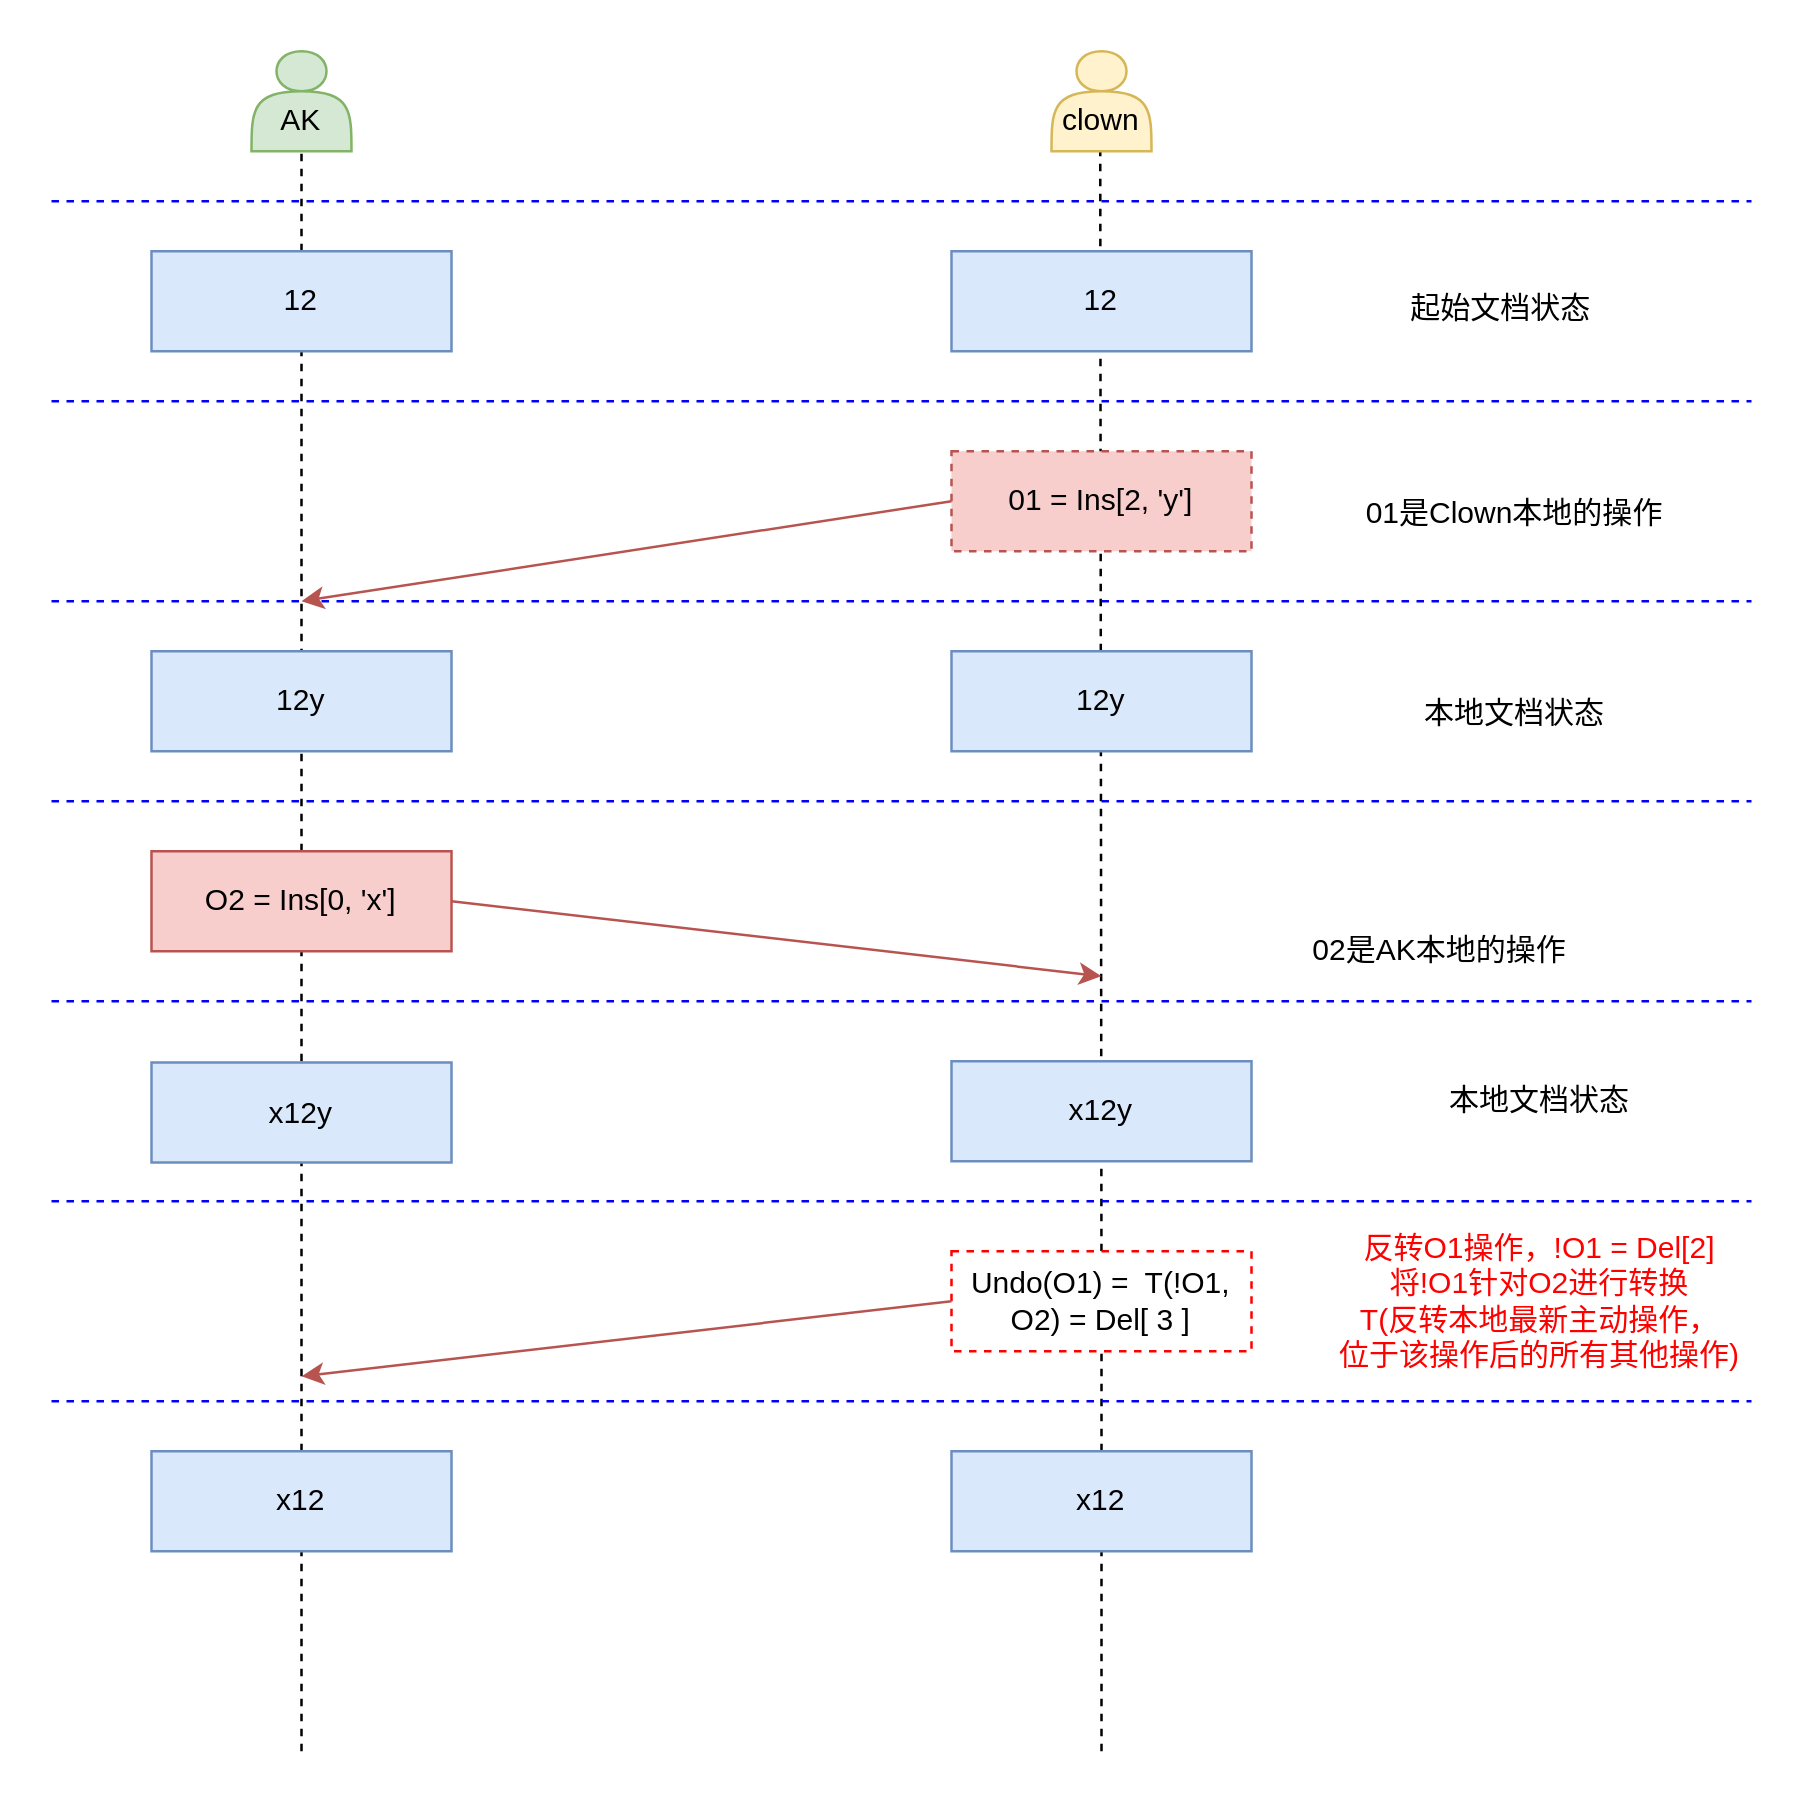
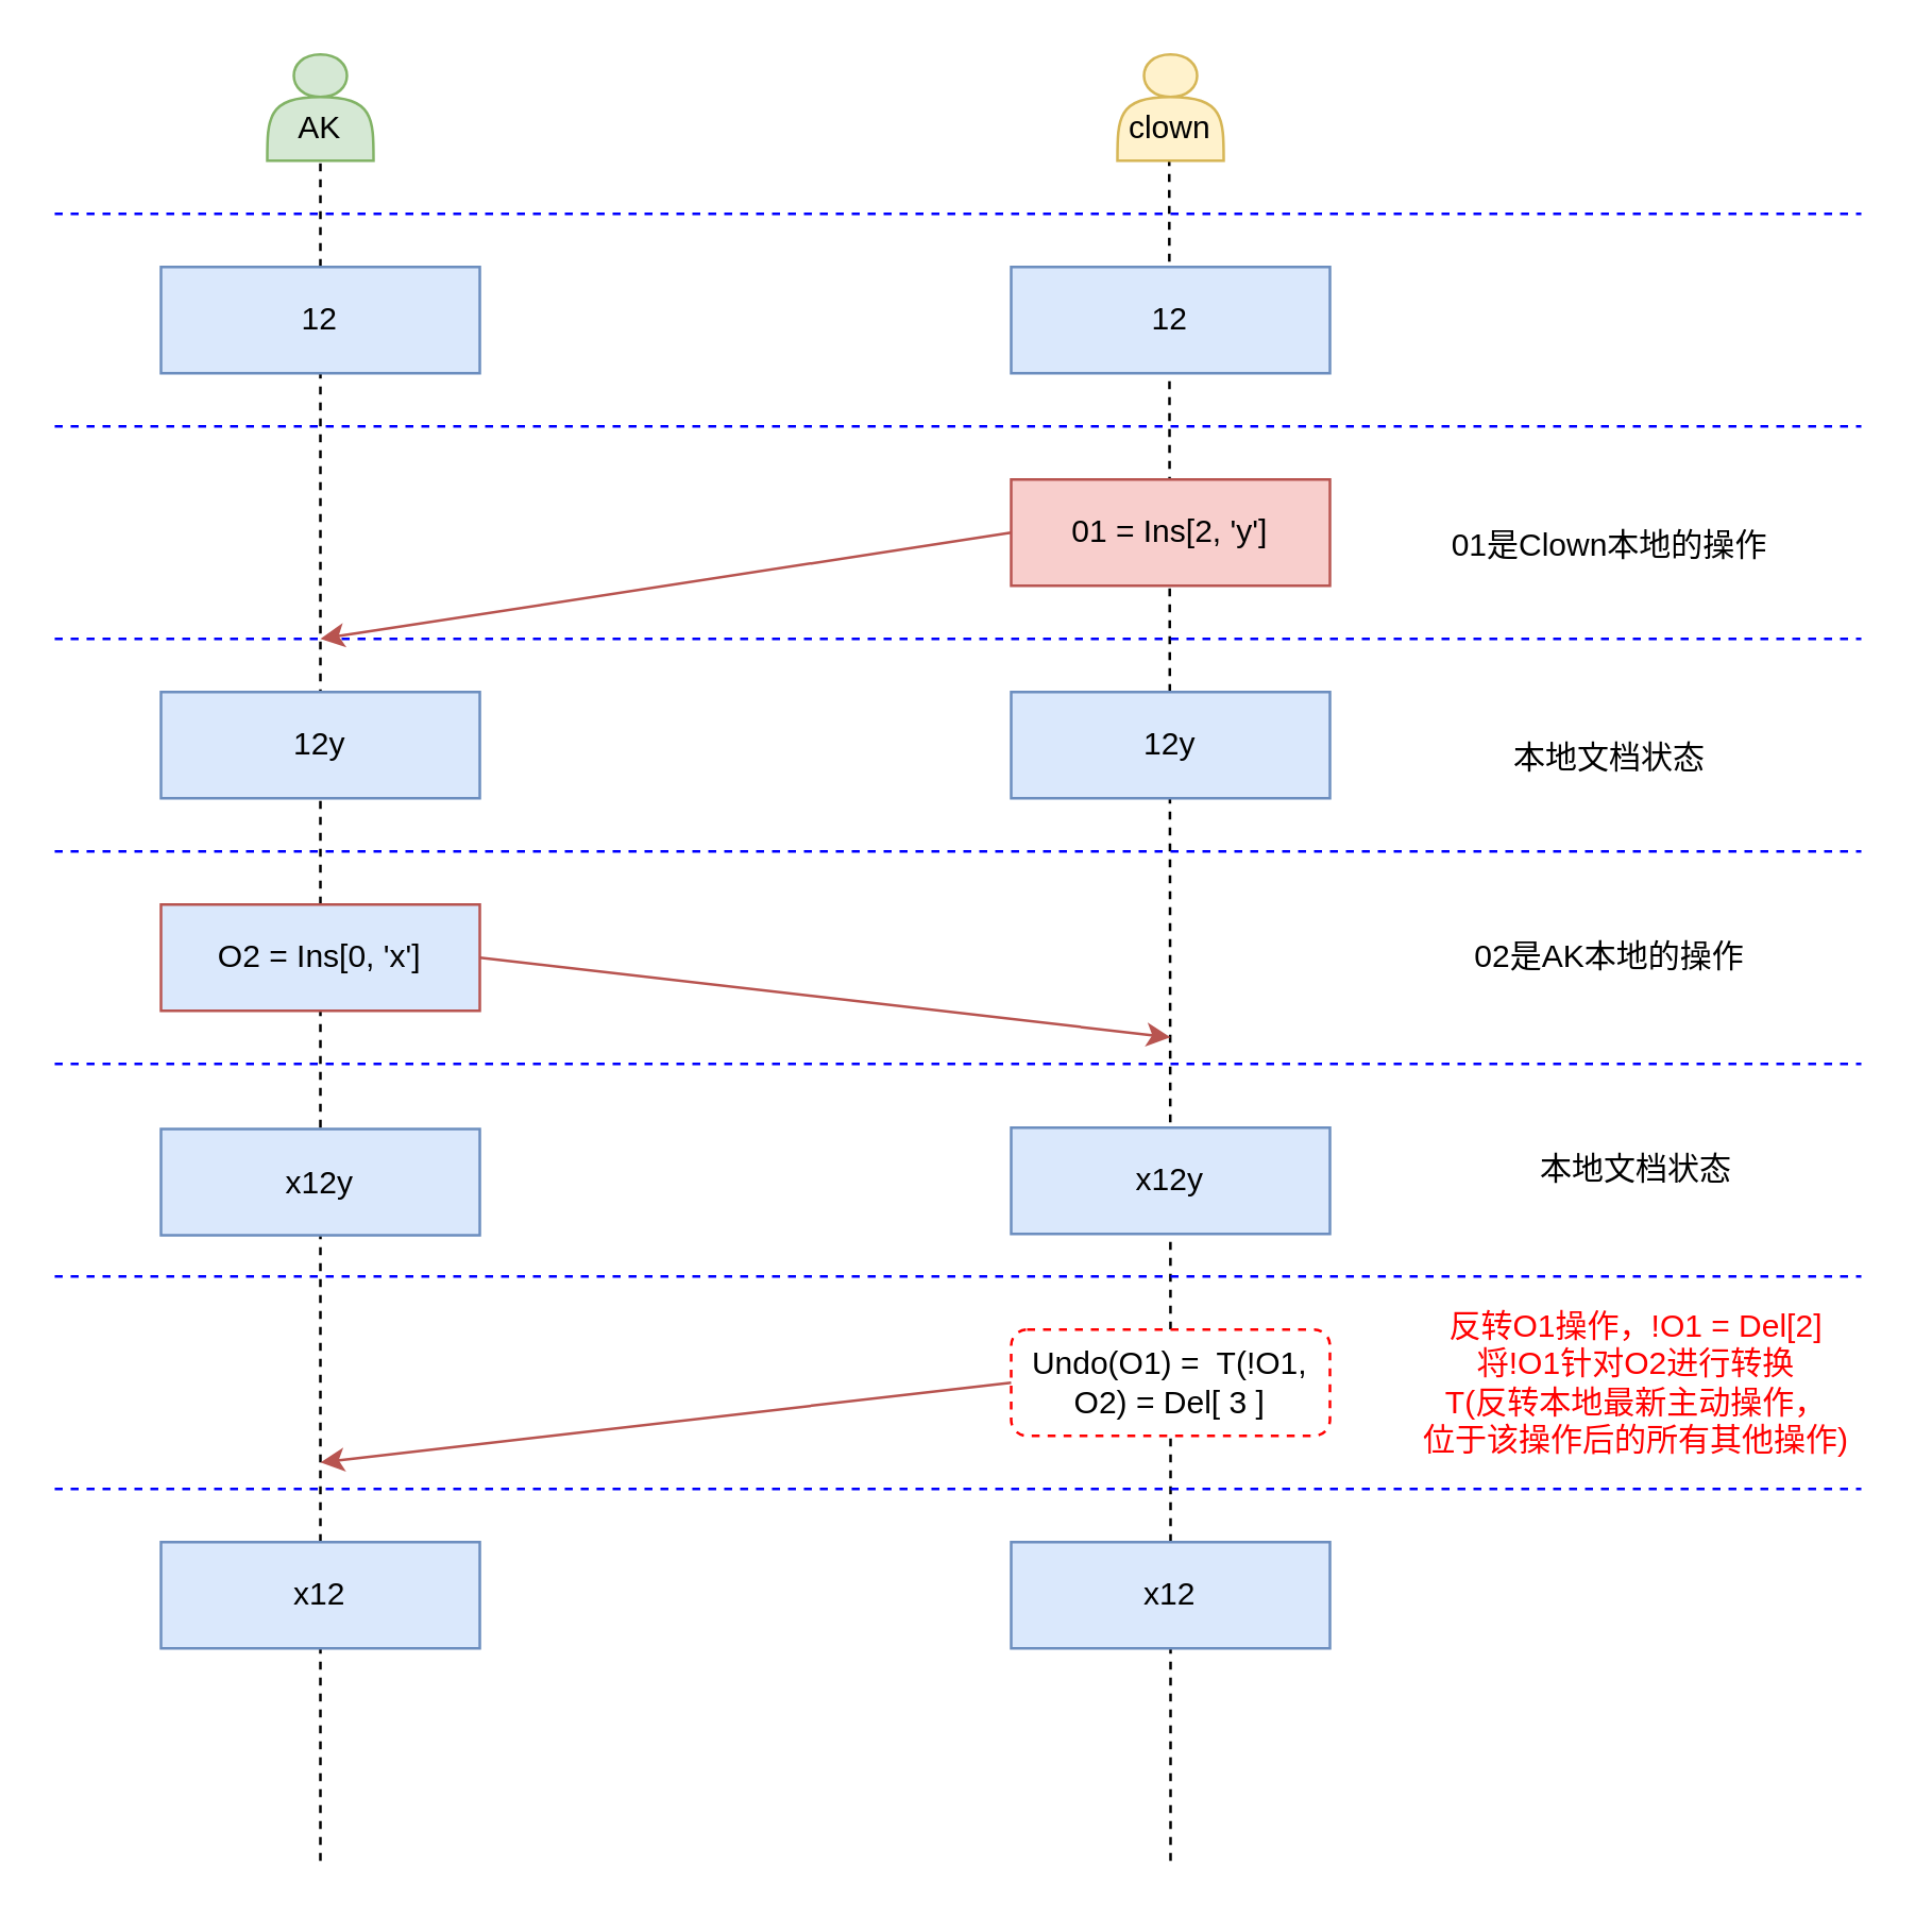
  <mxCell id="0" />
  <mxCell id="1" parent="0" />
  <mxCell id="2" value="" style="endArrow=none;html=1;entryX=0.5;entryY=1;entryDx=0;entryDy=0;dashed=1;" parent="1" edge="1" source="28"><mxGeometry width="50" height="50" relative="1" as="geometry"><mxPoint x="440" y="700" as="sourcePoint" /><mxPoint x="439.5" y="60" as="targetPoint" /></mxGeometry></mxCell>
  <mxCell id="3" value="" style="endArrow=none;html=1;entryX=0.5;entryY=1;entryDx=0;entryDy=0;dashed=1;" parent="1" target="4" edge="1"><mxGeometry width="50" height="50" relative="1" as="geometry"><mxPoint x="120" y="700" as="sourcePoint" /><mxPoint x="380" y="230" as="targetPoint" /></mxGeometry></mxCell>
  <mxCell id="4" value="&lt;div&gt;&lt;br&gt;&lt;/div&gt;AK" style="shape=actor;whiteSpace=wrap;html=1;fillColor=#d5e8d4;strokeColor=#82b366;" parent="1" vertex="1"><mxGeometry x="100" y="20" width="40" height="40" as="geometry" /></mxCell>
  <mxCell id="5" value="&lt;div&gt;&lt;br&gt;&lt;/div&gt;&lt;div&gt;clown&lt;/div&gt;" style="shape=actor;whiteSpace=wrap;html=1;fillColor=#fff2cc;strokeColor=#d6b656;" parent="1" vertex="1"><mxGeometry x="420" y="20" width="40" height="40" as="geometry" /></mxCell>
  <mxCell id="6" value="12" style="rounded=0;whiteSpace=wrap;html=1;fillColor=#dae8fc;strokeColor=#6c8ebf;" parent="1" vertex="1"><mxGeometry x="60" y="100" width="120" height="40" as="geometry" /></mxCell>
  <mxCell id="7" value="12" style="rounded=0;whiteSpace=wrap;html=1;fillColor=#dae8fc;strokeColor=#6c8ebf;" parent="1" vertex="1"><mxGeometry x="380" y="100" width="120" height="40" as="geometry" /></mxCell>
- <mxCell id="8" value="01 = Ins[2, 'y']" style="rounded=0;whiteSpace=wrap;html=1;fillColor=#f8cecc;strokeColor=#b85450;dashed=1;" parent="1" vertex="1"><mxGeometry x="380" y="180" width="120" height="40" as="geometry" /></mxCell>
+ <mxCell id="8" value="01 = Ins[2, 'y']" style="rounded=0;whiteSpace=wrap;html=1;fillColor=#f8cecc;strokeColor=#b85450;" parent="1" vertex="1"><mxGeometry x="380" y="180" width="120" height="40" as="geometry" /></mxCell>
  <mxCell id="9" value="&lt;span style=&quot;color: rgb(0, 0, 0);&quot;&gt;12y&lt;/span&gt;" style="rounded=0;whiteSpace=wrap;html=1;fillColor=#dae8fc;strokeColor=#6c8ebf;" parent="1" vertex="1"><mxGeometry x="60" y="260" width="120" height="40" as="geometry" /></mxCell>
  <mxCell id="10" value="&lt;span style=&quot;color: rgb(0, 0, 0);&quot;&gt;12y&lt;/span&gt;" style="rounded=0;whiteSpace=wrap;html=1;fillColor=#dae8fc;strokeColor=#6c8ebf;" parent="1" vertex="1"><mxGeometry x="380" y="260" width="120" height="40" as="geometry" /></mxCell>
  <mxCell id="11" value="" style="endArrow=none;html=1;strokeColor=#0000FF;dashed=1;" parent="1" edge="1"><mxGeometry width="50" height="50" relative="1" as="geometry"><mxPoint x="20" y="80" as="sourcePoint" /><mxPoint x="700" y="80" as="targetPoint" /></mxGeometry></mxCell>
  <mxCell id="12" value="" style="endArrow=none;html=1;strokeColor=#0000FF;dashed=1;" parent="1" edge="1"><mxGeometry width="50" height="50" relative="1" as="geometry"><mxPoint x="20" y="160" as="sourcePoint" /><mxPoint x="700" y="160" as="targetPoint" /></mxGeometry></mxCell>
- <mxCell id="13" value="起始文档状态" style="text;html=1;align=center;verticalAlign=middle;whiteSpace=wrap;rounded=0;" parent="1" vertex="1"><mxGeometry x="540" y="105" width="120" height="35" as="geometry" /></mxCell>
  <mxCell id="14" value="" style="endArrow=none;html=1;strokeColor=#0000FF;dashed=1;" parent="1" edge="1"><mxGeometry width="50" height="50" relative="1" as="geometry"><mxPoint x="20" y="240" as="sourcePoint" /><mxPoint x="700" y="240" as="targetPoint" /></mxGeometry></mxCell>
  <mxCell id="15" value="01是Clown本地的操作" style="text;html=1;align=center;verticalAlign=middle;resizable=0;points=[];autosize=1;strokeColor=none;fillColor=none;" parent="1" vertex="1"><mxGeometry x="535" y="190" width="140" height="30" as="geometry" /></mxCell>
  <mxCell id="16" value="本地文档状态" style="text;html=1;align=center;verticalAlign=middle;resizable=0;points=[];autosize=1;strokeColor=none;fillColor=none;" parent="1" vertex="1"><mxGeometry x="555" y="270" width="100" height="30" as="geometry" /></mxCell>
  <mxCell id="17" value="" style="endArrow=classic;html=1;exitX=0;exitY=0.5;exitDx=0;exitDy=0;fillColor=#f8cecc;strokeColor=#b85450;" edge="1" parent="1" source="8"><mxGeometry width="50" height="50" relative="1" as="geometry"><mxPoint x="330" y="180" as="sourcePoint" /><mxPoint x="120" y="240" as="targetPoint" /></mxGeometry></mxCell>
  <mxCell id="18" value="" style="endArrow=none;html=1;strokeColor=#0000FF;dashed=1;" edge="1" parent="1"><mxGeometry width="50" height="50" relative="1" as="geometry"><mxPoint x="20" y="320" as="sourcePoint" /><mxPoint x="700" y="320" as="targetPoint" /></mxGeometry></mxCell>
- <mxCell id="19" value="O2 = Ins[0, 'x']" style="rounded=0;whiteSpace=wrap;html=1;fillColor=#f8cecc;strokeColor=#b85450;" vertex="1" parent="1"><mxGeometry x="60" y="340" width="120" height="40" as="geometry" /></mxCell>
+ <mxCell id="19" value="O2 = Ins[0, 'x']" style="rounded=0;whiteSpace=wrap;html=1;fillColor=#dae8fc;strokeColor=#b85450;" vertex="1" parent="1"><mxGeometry x="60" y="340" width="120" height="40" as="geometry" /></mxCell>
  <mxCell id="20" value="" style="endArrow=none;html=1;strokeColor=#0000FF;dashed=1;" edge="1" parent="1"><mxGeometry width="50" height="50" relative="1" as="geometry"><mxPoint x="20" y="400" as="sourcePoint" /><mxPoint x="700" y="400" as="targetPoint" /></mxGeometry></mxCell>
- <mxCell id="21" value="02是AK本地的操作" style="text;html=1;align=center;verticalAlign=middle;resizable=0;points=[];autosize=1;strokeColor=none;fillColor=none;" vertex="1" parent="1"><mxGeometry x="515" y="365" width="120" height="30" as="geometry" /></mxCell>
+ <mxCell id="21" value="02是AK本地的操作" style="text;html=1;align=center;verticalAlign=middle;resizable=0;points=[];autosize=1;strokeColor=none;fillColor=none;" vertex="1" parent="1"><mxGeometry x="545" y="345" width="120" height="30" as="geometry" /></mxCell>
  <mxCell id="22" value="" style="endArrow=classic;html=1;exitX=1;exitY=0.5;exitDx=0;exitDy=0;fillColor=#f8cecc;strokeColor=#b85450;" edge="1" parent="1" source="19"><mxGeometry width="50" height="50" relative="1" as="geometry"><mxPoint x="340" y="370" as="sourcePoint" /><mxPoint x="440" y="390" as="targetPoint" /></mxGeometry></mxCell>
  <mxCell id="23" value="&lt;span style=&quot;color: rgb(0, 0, 0);&quot;&gt;x12y&lt;/span&gt;" style="rounded=0;whiteSpace=wrap;html=1;fillColor=#dae8fc;strokeColor=#6c8ebf;" vertex="1" parent="1"><mxGeometry x="60" y="424.5" width="120" height="40" as="geometry" /></mxCell>
  <mxCell id="24" value="&lt;span style=&quot;color: rgb(0, 0, 0);&quot;&gt;x12y&lt;/span&gt;" style="rounded=0;whiteSpace=wrap;html=1;fillColor=#dae8fc;strokeColor=#6c8ebf;" vertex="1" parent="1"><mxGeometry x="380" y="424" width="120" height="40" as="geometry" /></mxCell>
  <mxCell id="25" value="" style="endArrow=none;html=1;strokeColor=#0000FF;dashed=1;" edge="1" parent="1"><mxGeometry width="50" height="50" relative="1" as="geometry"><mxPoint x="20" y="480" as="sourcePoint" /><mxPoint x="700" y="480" as="targetPoint" /></mxGeometry></mxCell>
  <mxCell id="26" value="本地文档状态" style="text;html=1;align=center;verticalAlign=middle;resizable=0;points=[];autosize=1;strokeColor=none;fillColor=none;" vertex="1" parent="1"><mxGeometry x="565" y="424.5" width="100" height="30" as="geometry" /></mxCell>
  <mxCell id="27" value="" style="endArrow=none;html=1;entryX=0.5;entryY=1;entryDx=0;entryDy=0;dashed=1;" edge="1" parent="1" target="28"><mxGeometry width="50" height="50" relative="1" as="geometry"><mxPoint x="440" y="700" as="sourcePoint" /><mxPoint x="439.5" y="60" as="targetPoint" /></mxGeometry></mxCell>
- <mxCell id="28" value="Undo(O1) =&amp;nbsp; T(!O1, O2) = Del[ 3 ]" style="rounded=0;whiteSpace=wrap;html=1;dashed=1;strokeColor=#FF0000;" vertex="1" parent="1"><mxGeometry x="380" y="500" width="120" height="40" as="geometry" /></mxCell>
+ <mxCell id="28" value="Undo(O1) =&amp;nbsp; T(!O1, O2) = Del[ 3 ]" style="whiteSpace=wrap;html=1;dashed=1;strokeColor=#FF0000;rounded=1;" vertex="1" parent="1"><mxGeometry x="380" y="500" width="120" height="40" as="geometry" /></mxCell>
  <mxCell id="29" value="" style="endArrow=none;html=1;strokeColor=#0000FF;dashed=1;" edge="1" parent="1"><mxGeometry width="50" height="50" relative="1" as="geometry"><mxPoint x="20" y="560" as="sourcePoint" /><mxPoint x="700" y="560" as="targetPoint" /></mxGeometry></mxCell>
  <mxCell id="30" value="&lt;span style=&quot;color: rgb(0, 0, 0);&quot;&gt;x12&lt;/span&gt;" style="rounded=0;whiteSpace=wrap;html=1;fillColor=#dae8fc;strokeColor=#6c8ebf;" vertex="1" parent="1"><mxGeometry x="60" y="580" width="120" height="40" as="geometry" /></mxCell>
  <mxCell id="31" value="&lt;span style=&quot;color: rgb(0, 0, 0);&quot;&gt;x12&lt;/span&gt;" style="rounded=0;whiteSpace=wrap;html=1;fillColor=#dae8fc;strokeColor=#6c8ebf;" vertex="1" parent="1"><mxGeometry x="380" y="580" width="120" height="40" as="geometry" /></mxCell>
  <mxCell id="32" value="&lt;font style=&quot;color: rgb(255, 0, 0);&quot;&gt;反转O1操作，!O1 = Del[2]&lt;/font&gt;&lt;div&gt;&lt;font style=&quot;color: rgb(255, 0, 0);&quot;&gt;将!O1针对O2进行转换&lt;/font&gt;&lt;/div&gt;&lt;div&gt;&lt;font style=&quot;color: rgb(255, 0, 0);&quot;&gt;T(反转本地最新主动操作，&lt;/font&gt;&lt;/div&gt;&lt;div&gt;&lt;font style=&quot;color: rgb(255, 0, 0);&quot;&gt;位于该操作后的所有其他操作)&lt;/font&gt;&lt;/div&gt;" style="text;html=1;align=center;verticalAlign=middle;resizable=0;points=[];autosize=1;strokeColor=none;fillColor=none;fontColor=#FF0000;" vertex="1" parent="1"><mxGeometry x="525" y="485" width="180" height="70" as="geometry" /></mxCell>
  <mxCell id="33" value="" style="endArrow=classic;html=1;exitX=0;exitY=0.5;exitDx=0;exitDy=0;fillColor=#f8cecc;strokeColor=#b85450;" edge="1" parent="1" source="28"><mxGeometry width="50" height="50" relative="1" as="geometry"><mxPoint x="340" y="500" as="sourcePoint" /><mxPoint x="120" y="550" as="targetPoint" /></mxGeometry></mxCell>
